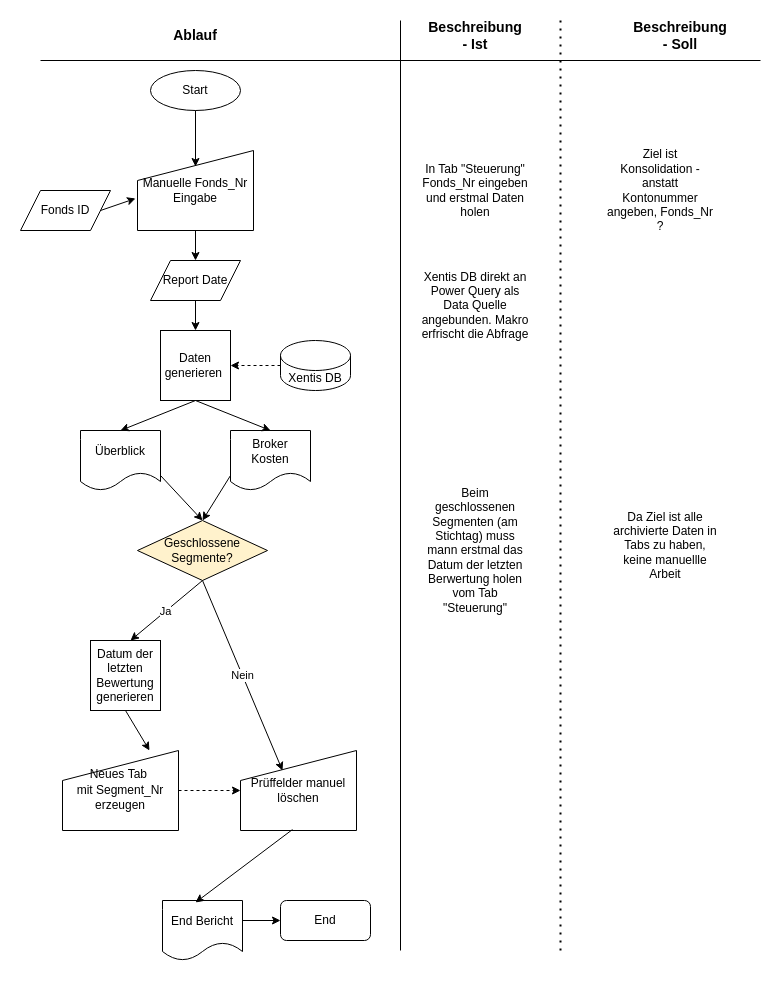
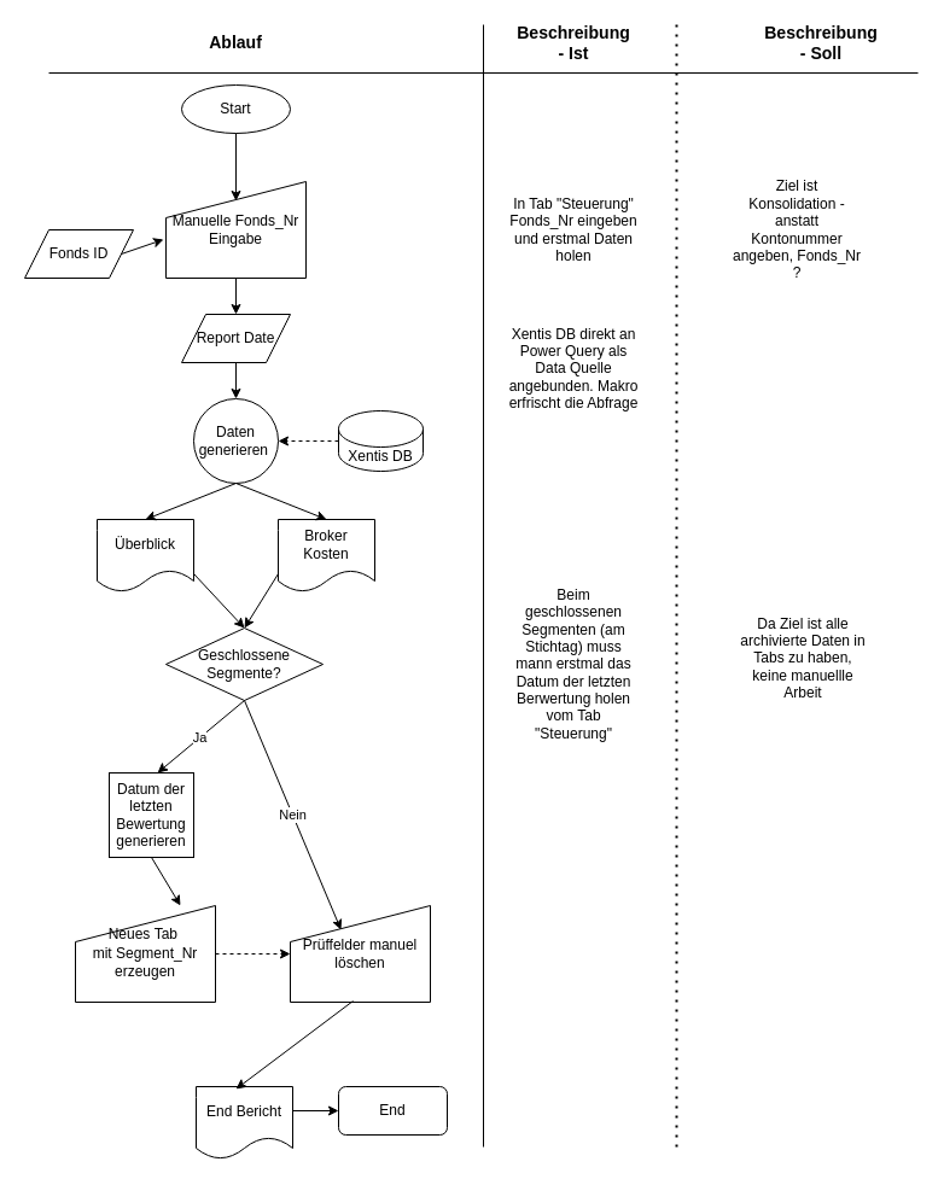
  <mxCell id="0" />
  <mxCell id="1" parent="0" />
  <mxCell id="2" value="Start" style="ellipse;whiteSpace=wrap;html=1;" vertex="1" parent="1"><mxGeometry x="150" y="70" width="90" height="40" as="geometry" /></mxCell>
  <mxCell id="3" value="Manuelle Fonds_Nr Eingabe" style="shape=manualInput;whiteSpace=wrap;html=1;" vertex="1" parent="1"><mxGeometry x="137" y="150" width="116" height="80" as="geometry" /></mxCell>
  <mxCell id="4" style="edgeStyle=orthogonalEdgeStyle;rounded=0;orthogonalLoop=1;jettySize=auto;html=1;exitX=0.5;exitY=1;exitDx=0;exitDy=0;" edge="1" parent="1" source="3" target="3"><mxGeometry relative="1" as="geometry" /></mxCell>
  <mxCell id="5" value="&lt;h3&gt;Ablauf&lt;/h3&gt;" style="text;html=1;align=center;verticalAlign=middle;whiteSpace=wrap;rounded=0;" vertex="1" parent="1"><mxGeometry x="165" y="20" width="60" height="30" as="geometry" /></mxCell>
  <mxCell id="6" value="" style="endArrow=none;html=1;rounded=0;" edge="1" parent="1"><mxGeometry width="50" height="50" relative="1" as="geometry"><mxPoint x="400" y="950" as="sourcePoint" /><mxPoint x="400" y="20" as="targetPoint" /></mxGeometry></mxCell>
  <mxCell id="7" value="&lt;h3&gt;Beschreibung - Ist&lt;/h3&gt;" style="text;html=1;align=center;verticalAlign=middle;whiteSpace=wrap;rounded=0;" vertex="1" parent="1"><mxGeometry x="445" y="20" width="60" height="30" as="geometry" /></mxCell>
  <mxCell id="8" value="" style="endArrow=none;html=1;rounded=0;" edge="1" parent="1"><mxGeometry width="50" height="50" relative="1" as="geometry"><mxPoint x="760" y="60" as="sourcePoint" /><mxPoint x="40" y="60" as="targetPoint" /></mxGeometry></mxCell>
  <mxCell id="9" value="" style="endArrow=none;dashed=1;html=1;dashPattern=1 3;strokeWidth=2;rounded=0;" edge="1" parent="1"><mxGeometry width="50" height="50" relative="1" as="geometry"><mxPoint x="560" y="950" as="sourcePoint" /><mxPoint x="560" y="20" as="targetPoint" /></mxGeometry></mxCell>
  <mxCell id="10" value="" style="endArrow=classic;html=1;rounded=0;entryX=0.5;entryY=0.2;entryDx=0;entryDy=0;entryPerimeter=0;exitX=0.5;exitY=1;exitDx=0;exitDy=0;" edge="1" parent="1" source="2" target="3"><mxGeometry width="50" height="50" relative="1" as="geometry"><mxPoint x="390" y="280" as="sourcePoint" /><mxPoint x="440" y="230" as="targetPoint" /></mxGeometry></mxCell>
  <mxCell id="11" value="Xentis DB" style="shape=cylinder3;whiteSpace=wrap;html=1;boundedLbl=1;backgroundOutline=1;size=15;" vertex="1" parent="1"><mxGeometry x="280" y="340" width="70" height="50" as="geometry" /></mxCell>
  <mxCell id="12" value="Fonds ID" style="shape=parallelogram;perimeter=parallelogramPerimeter;whiteSpace=wrap;html=1;fixedSize=1;" vertex="1" parent="1"><mxGeometry x="20" y="190" width="90" height="40" as="geometry" /></mxCell>
  <mxCell id="13" value="" style="endArrow=classic;html=1;rounded=0;exitX=1;exitY=0.5;exitDx=0;exitDy=0;entryX=-0.017;entryY=0.6;entryDx=0;entryDy=0;entryPerimeter=0;" edge="1" parent="1" source="12" target="3"><mxGeometry width="50" height="50" relative="1" as="geometry"><mxPoint x="390" y="280" as="sourcePoint" /><mxPoint x="440" y="230" as="targetPoint" /></mxGeometry></mxCell>
- <mxCell id="14" value="Daten generieren&amp;nbsp;" style="whiteSpace=wrap;html=1;aspect=fixed;" vertex="1" parent="1"><mxGeometry x="160" y="330" width="70" height="70" as="geometry" /></mxCell>
+ <mxCell id="14" value="Daten generieren&amp;nbsp;" style="ellipse;whiteSpace=wrap;html=1;aspect=fixed;" vertex="1" parent="1"><mxGeometry x="160" y="330" width="70" height="70" as="geometry" /></mxCell>
  <mxCell id="15" value="" style="endArrow=classic;html=1;rounded=0;entryX=1;entryY=0.5;entryDx=0;entryDy=0;exitX=0;exitY=0.5;exitDx=0;exitDy=0;exitPerimeter=0;dashed=1;" edge="1" parent="1" source="11" target="14"><mxGeometry width="50" height="50" relative="1" as="geometry"><mxPoint x="390" y="280" as="sourcePoint" /><mxPoint x="440" y="230" as="targetPoint" /></mxGeometry></mxCell>
  <mxCell id="16" value="&lt;h3&gt;Beschreibung - Soll&lt;/h3&gt;" style="text;html=1;align=center;verticalAlign=middle;whiteSpace=wrap;rounded=0;" vertex="1" parent="1"><mxGeometry x="650" y="20" width="60" height="30" as="geometry" /></mxCell>
  <mxCell id="17" value="Xentis DB direkt an Power Query als Data Quelle angebunden. Makro erfrischt die Abfrage" style="text;html=1;align=center;verticalAlign=middle;whiteSpace=wrap;rounded=0;" vertex="1" parent="1"><mxGeometry x="420" y="290" width="110" height="30" as="geometry" /></mxCell>
  <mxCell id="18" value="Ziel ist Konsolidation - anstatt Kontonummer angeben, Fonds_Nr ?" style="text;html=1;align=center;verticalAlign=middle;whiteSpace=wrap;rounded=0;" vertex="1" parent="1"><mxGeometry x="605" y="175" width="110" height="30" as="geometry" /></mxCell>
  <mxCell id="19" value="In Tab &quot;Steuerung&quot; Fonds_Nr eingeben und erstmal Daten holen" style="text;html=1;align=center;verticalAlign=middle;whiteSpace=wrap;rounded=0;" vertex="1" parent="1"><mxGeometry x="420" y="175" width="110" height="30" as="geometry" /></mxCell>
  <mxCell id="20" value="Report Date" style="shape=parallelogram;perimeter=parallelogramPerimeter;whiteSpace=wrap;html=1;fixedSize=1;" vertex="1" parent="1"><mxGeometry x="150" y="260" width="90" height="40" as="geometry" /></mxCell>
  <mxCell id="21" value="" style="endArrow=classic;html=1;rounded=0;exitX=0.5;exitY=1;exitDx=0;exitDy=0;entryX=0.5;entryY=0;entryDx=0;entryDy=0;" edge="1" parent="1" source="3" target="20"><mxGeometry width="50" height="50" relative="1" as="geometry"><mxPoint x="390" y="390" as="sourcePoint" /><mxPoint x="440" y="340" as="targetPoint" /></mxGeometry></mxCell>
  <mxCell id="22" value="" style="endArrow=classic;html=1;rounded=0;exitX=0.5;exitY=1;exitDx=0;exitDy=0;" edge="1" parent="1" source="20" target="14"><mxGeometry width="50" height="50" relative="1" as="geometry"><mxPoint x="390" y="390" as="sourcePoint" /><mxPoint x="440" y="340" as="targetPoint" /></mxGeometry></mxCell>
  <mxCell id="23" value="Prüffelder manuel löschen" style="shape=manualInput;whiteSpace=wrap;html=1;" vertex="1" parent="1"><mxGeometry x="240" y="750" width="116" height="80" as="geometry" /></mxCell>
  <mxCell id="24" value="End" style="whiteSpace=wrap;html=1;rounded=1;" vertex="1" parent="1"><mxGeometry x="280" y="900" width="90" height="40" as="geometry" /></mxCell>
  <mxCell id="25" value="Überblick" style="shape=document;whiteSpace=wrap;html=1;boundedLbl=1;" vertex="1" parent="1"><mxGeometry x="80" y="430" width="80" height="60" as="geometry" /></mxCell>
  <mxCell id="26" value="Broker&lt;div&gt;Kosten&lt;/div&gt;" style="shape=document;whiteSpace=wrap;html=1;boundedLbl=1;" vertex="1" parent="1"><mxGeometry x="230" y="430" width="80" height="60" as="geometry" /></mxCell>
  <mxCell id="27" value="" style="endArrow=classic;html=1;rounded=0;exitX=0.5;exitY=1;exitDx=0;exitDy=0;entryX=0.5;entryY=0;entryDx=0;entryDy=0;" edge="1" parent="1" source="14" target="25"><mxGeometry width="50" height="50" relative="1" as="geometry"><mxPoint x="390" y="350" as="sourcePoint" /><mxPoint x="440" y="300" as="targetPoint" /></mxGeometry></mxCell>
  <mxCell id="28" value="" style="endArrow=classic;html=1;rounded=0;exitX=0.5;exitY=1;exitDx=0;exitDy=0;entryX=0.5;entryY=0;entryDx=0;entryDy=0;" edge="1" parent="1" source="14" target="26"><mxGeometry width="50" height="50" relative="1" as="geometry"><mxPoint x="390" y="350" as="sourcePoint" /><mxPoint x="440" y="300" as="targetPoint" /></mxGeometry></mxCell>
- <mxCell id="29" value="Geschlossene Segmente?" style="rhombus;whiteSpace=wrap;html=1;fillColor=#fff2cc;" vertex="1" parent="1"><mxGeometry x="137" y="520" width="130" height="60" as="geometry" /></mxCell>
+ <mxCell id="29" value="Geschlossene Segmente?" style="rhombus;whiteSpace=wrap;html=1;" vertex="1" parent="1"><mxGeometry x="137" y="520" width="130" height="60" as="geometry" /></mxCell>
  <mxCell id="30" value="" style="endArrow=classic;html=1;rounded=0;exitX=0.5;exitY=1;exitDx=0;exitDy=0;" edge="1" parent="1" source="29"><mxGeometry relative="1" as="geometry"><mxPoint x="380" y="489" as="sourcePoint" /><mxPoint x="130" y="640" as="targetPoint" /></mxGeometry></mxCell>
  <mxCell id="31" value="Ja" style="edgeLabel;resizable=0;html=1;;align=center;verticalAlign=middle;" connectable="0" vertex="1" parent="30"><mxGeometry relative="1" as="geometry"><mxPoint x="-1" as="offset" /></mxGeometry></mxCell>
  <mxCell id="32" value="" style="endArrow=classic;html=1;rounded=0;exitX=1;exitY=0.75;exitDx=0;exitDy=0;entryX=0.5;entryY=0;entryDx=0;entryDy=0;" edge="1" parent="1" source="25" target="29"><mxGeometry width="50" height="50" relative="1" as="geometry"><mxPoint x="390" y="340" as="sourcePoint" /><mxPoint x="440" y="290" as="targetPoint" /></mxGeometry></mxCell>
  <mxCell id="33" value="" style="endArrow=classic;html=1;rounded=0;exitX=0;exitY=0.75;exitDx=0;exitDy=0;entryX=0.5;entryY=0;entryDx=0;entryDy=0;" edge="1" parent="1" source="26" target="29"><mxGeometry width="50" height="50" relative="1" as="geometry"><mxPoint x="390" y="340" as="sourcePoint" /><mxPoint x="440" y="290" as="targetPoint" /></mxGeometry></mxCell>
  <mxCell id="34" value="Nein" style="endArrow=classic;html=1;rounded=0;exitX=0.5;exitY=1;exitDx=0;exitDy=0;entryX=0.362;entryY=0.25;entryDx=0;entryDy=0;entryPerimeter=0;" edge="1" parent="1" source="29" target="23"><mxGeometry relative="1" as="geometry"><mxPoint x="212" y="590" as="sourcePoint" /><mxPoint x="300" y="640" as="targetPoint" /></mxGeometry></mxCell>
  <mxCell id="35" value="Beim geschlossenen Segmenten (am Stichtag) muss mann erstmal das Datum der letzten Berwertung holen vom Tab &quot;Steuerung&quot;" style="text;html=1;align=center;verticalAlign=middle;whiteSpace=wrap;rounded=0;" vertex="1" parent="1"><mxGeometry x="420" y="535" width="110" height="30" as="geometry" /></mxCell>
  <mxCell id="36" value="Datum der letzten Bewertung generieren" style="whiteSpace=wrap;html=1;aspect=fixed;" vertex="1" parent="1"><mxGeometry x="90" y="640" width="70" height="70" as="geometry" /></mxCell>
  <mxCell id="37" value="Da Ziel ist alle archivierte Daten in Tabs zu haben, keine manuellle Arbeit" style="text;html=1;align=center;verticalAlign=middle;whiteSpace=wrap;rounded=0;" vertex="1" parent="1"><mxGeometry x="610" y="530" width="110" height="30" as="geometry" /></mxCell>
  <mxCell id="38" value="&lt;div style=&quot;line-height: 130%;&quot;&gt;&lt;span style=&quot;background-color: initial;&quot;&gt;Neues&amp;nbsp;&lt;/span&gt;&lt;span style=&quot;background-color: initial;&quot;&gt;Tab&amp;nbsp;&lt;/span&gt;&lt;/div&gt;&lt;div style=&quot;line-height: 130%;&quot;&gt;&lt;span style=&quot;background-color: initial;&quot;&gt;mit Segment_Nr erzeugen&lt;/span&gt;&lt;/div&gt;" style="shape=manualInput;whiteSpace=wrap;html=1;align=center;" vertex="1" parent="1"><mxGeometry x="62" y="750" width="116" height="80" as="geometry" /></mxCell>
  <mxCell id="39" value="" style="endArrow=classic;html=1;rounded=0;exitX=0.5;exitY=1;exitDx=0;exitDy=0;entryX=0.75;entryY=0;entryDx=0;entryDy=0;" edge="1" parent="1" source="36" target="38"><mxGeometry width="50" height="50" relative="1" as="geometry"><mxPoint x="390" y="590" as="sourcePoint" /><mxPoint x="440" y="540" as="targetPoint" /></mxGeometry></mxCell>
  <mxCell id="40" value="" style="endArrow=classic;html=1;rounded=0;exitX=1;exitY=0.5;exitDx=0;exitDy=0;entryX=0;entryY=0.5;entryDx=0;entryDy=0;dashed=1;" edge="1" parent="1" source="38" target="23"><mxGeometry width="50" height="50" relative="1" as="geometry"><mxPoint x="390" y="590" as="sourcePoint" /><mxPoint x="440" y="540" as="targetPoint" /></mxGeometry></mxCell>
  <mxCell id="41" value="End Bericht" style="shape=document;whiteSpace=wrap;html=1;boundedLbl=1;" vertex="1" parent="1"><mxGeometry x="162" y="900" width="80" height="60" as="geometry" /></mxCell>
  <mxCell id="42" value="" style="endArrow=classic;html=1;rounded=0;exitX=0.448;exitY=0.988;exitDx=0;exitDy=0;exitPerimeter=0;entryX=0.413;entryY=0.033;entryDx=0;entryDy=0;entryPerimeter=0;" edge="1" parent="1" source="23" target="41"><mxGeometry width="50" height="50" relative="1" as="geometry"><mxPoint x="390" y="770" as="sourcePoint" /><mxPoint x="440" y="720" as="targetPoint" /></mxGeometry></mxCell>
  <mxCell id="43" value="" style="endArrow=classic;html=1;rounded=0;entryX=0;entryY=0.5;entryDx=0;entryDy=0;" edge="1" parent="1" target="24"><mxGeometry width="50" height="50" relative="1" as="geometry"><mxPoint x="242" y="920" as="sourcePoint" /><mxPoint x="292" y="870" as="targetPoint" /></mxGeometry></mxCell>
